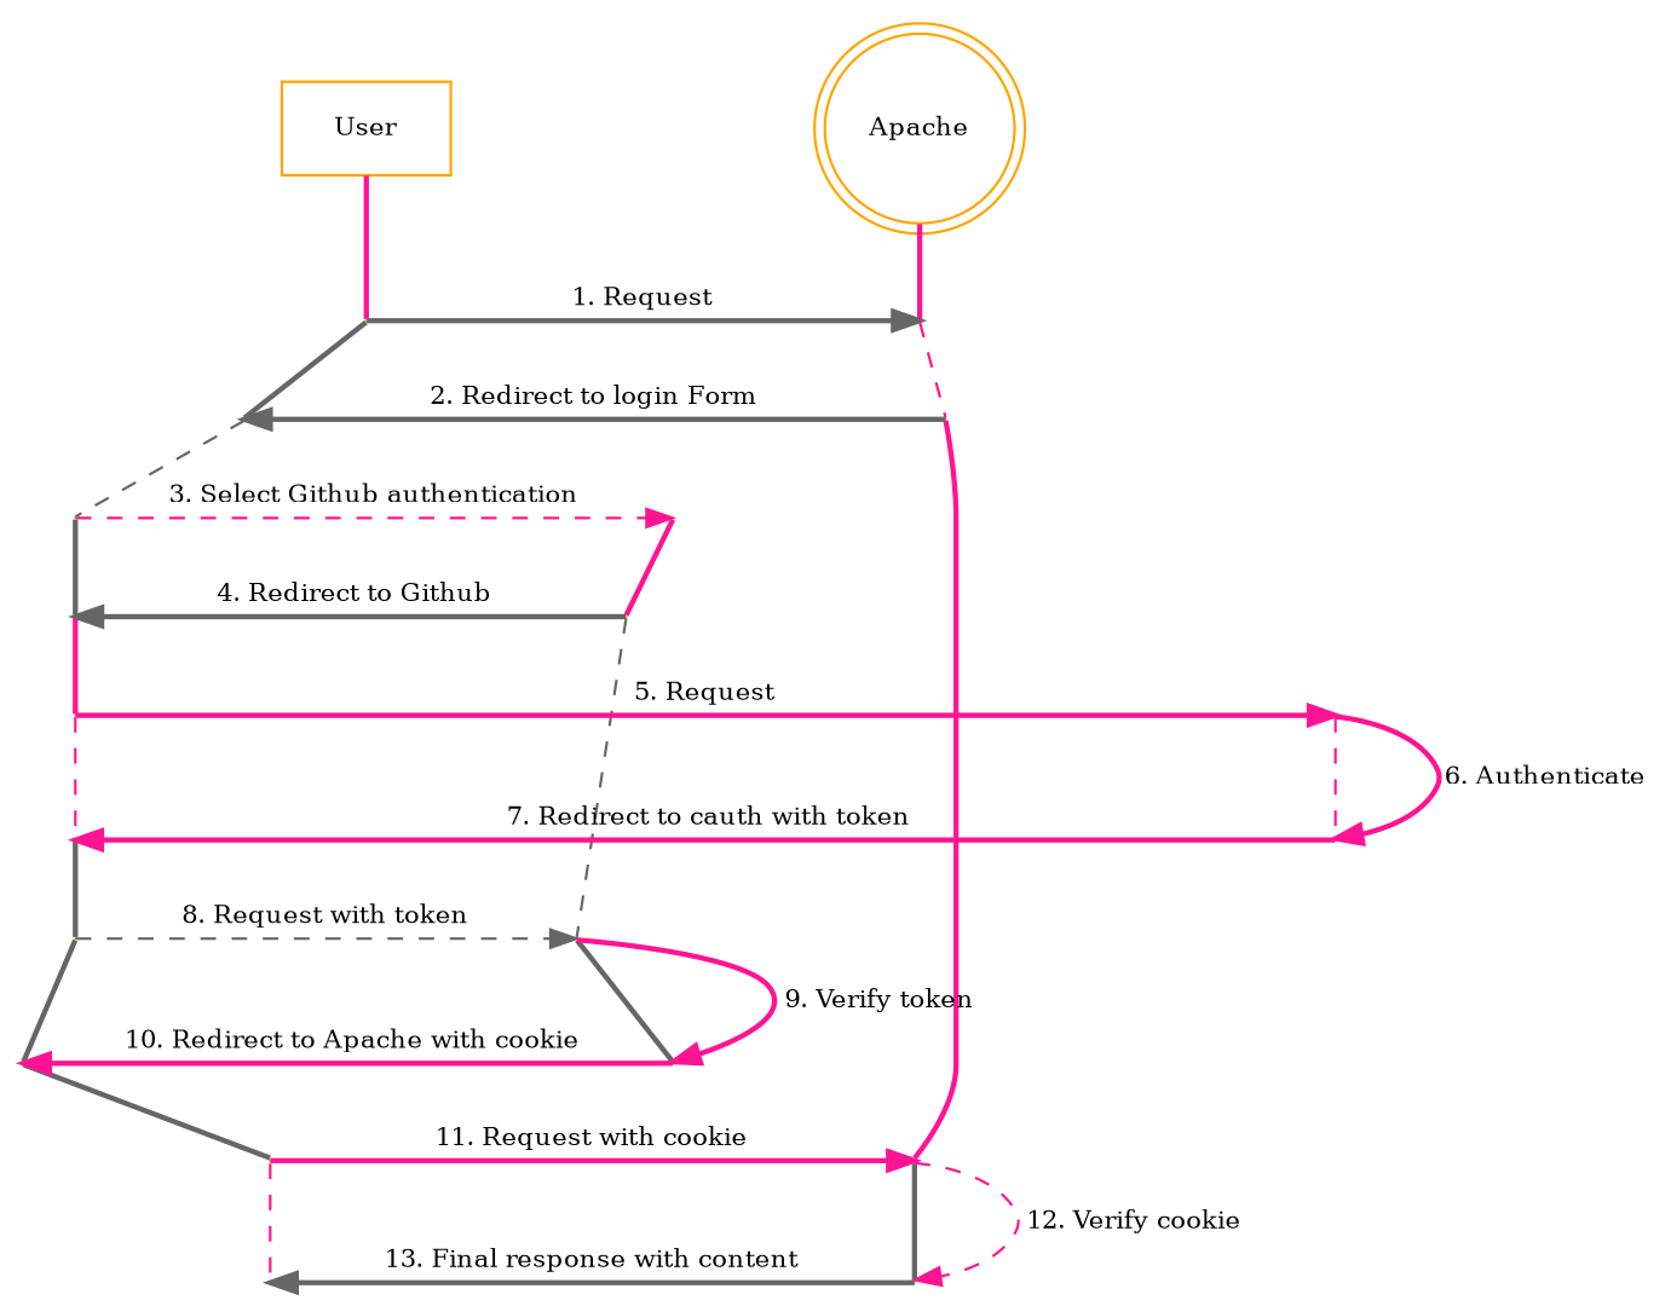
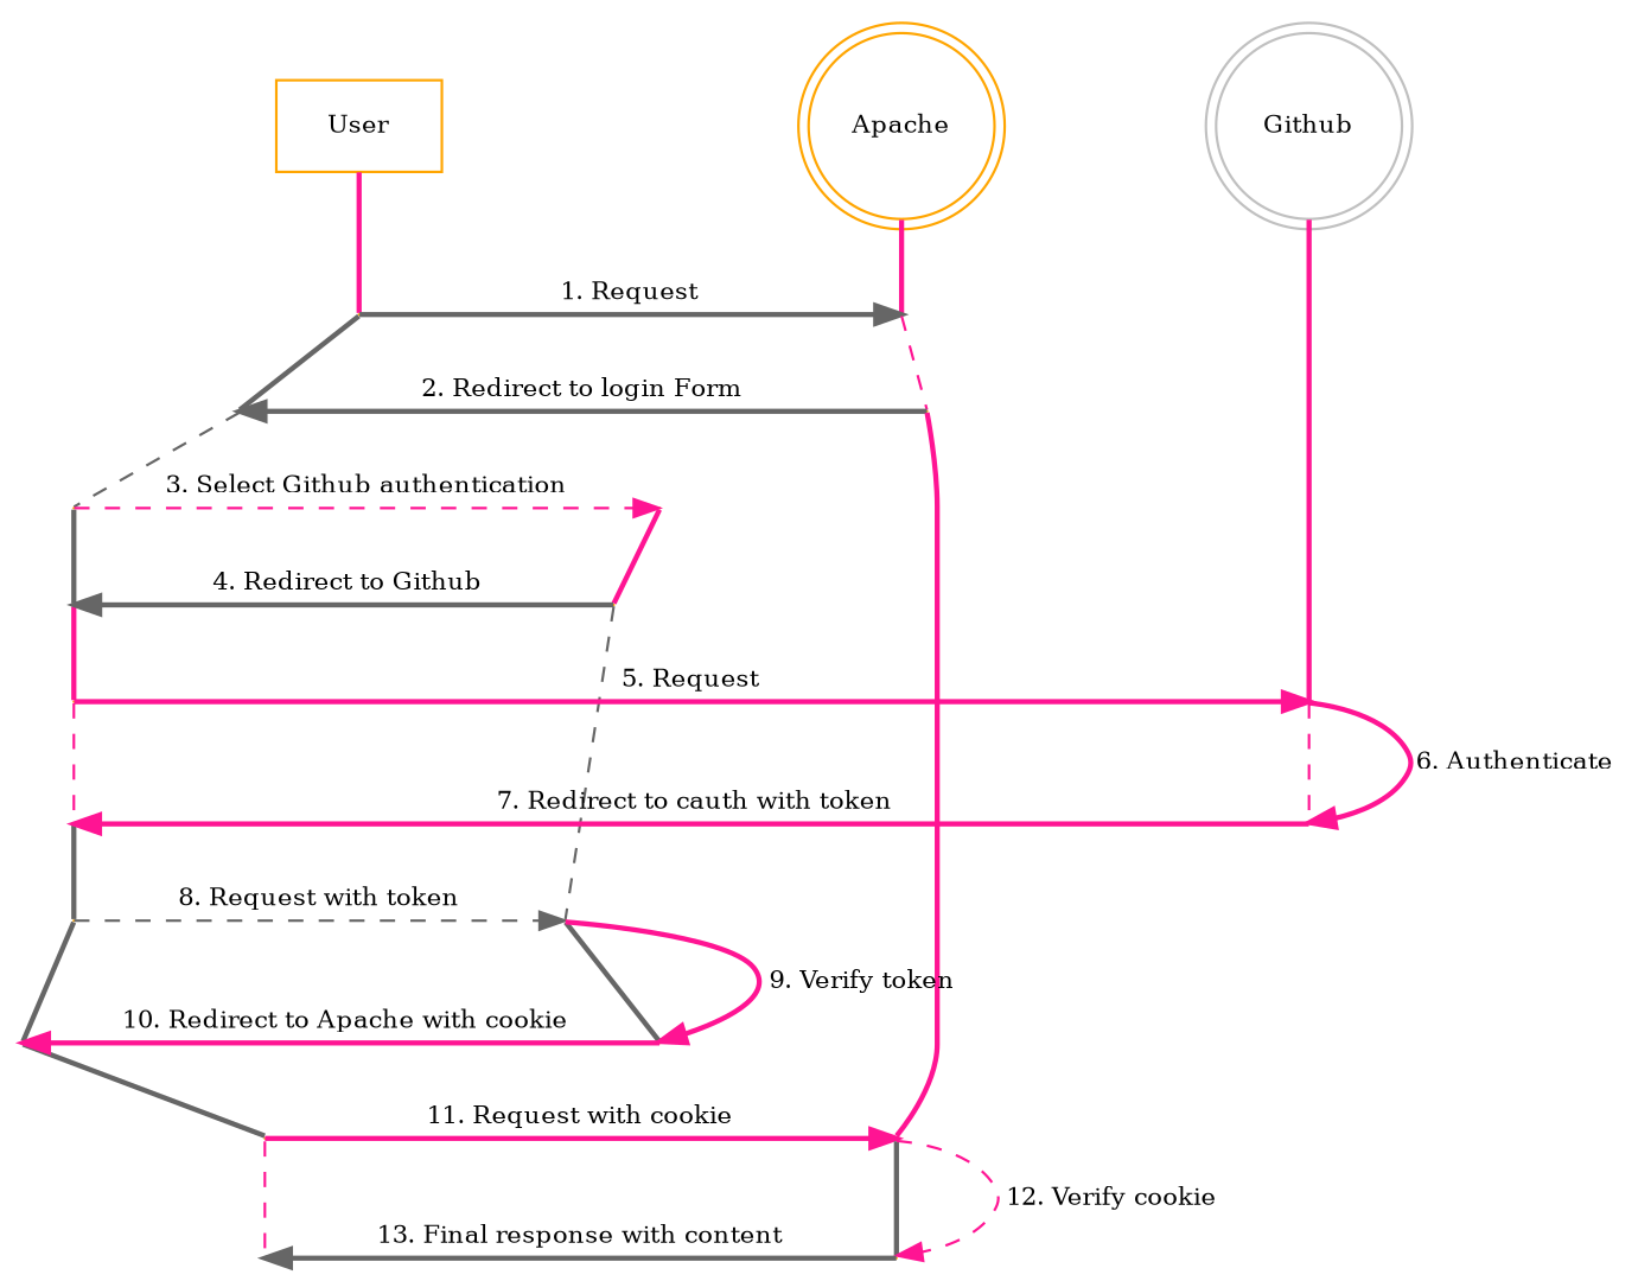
  digraph {
    nodesep=1.0
    node [color=orange fontsize=10 shape=point]
    edge [fontsize=10 style=bold color=deeppink dir=none]
    User [shape=box width=0.9]
    Apache [shape=doublecircle width=0.9]
+   Github [color=gray shape=doublecircle width=0.9]
    u1 [width=0.0]
    a1 [width=0.0]
    u2 [width=0.0]
    a2 [width=0.0]
    u3 [width=0.0]
    c3 [width=0.0]
    u4 [width=0.0]
    c4 [width=0.0]
    u5 [width=0.0]
    g5 [width=0.0]
    u6 [width=0.0]
    g6 [width=0.0]
    u7 [width=0.0]
    c7 [width=0.0]
    u9 [width=0.0]
    a9 [width=0.0]
    u10 [width=0.0]
    a10 [width=0.0]
    u8 [width=0.0]
    c8 [width=0.0]
    subgraph sub_1 {
      rank=same
      User
      Apache
+     Github
    }
    subgraph sub_2 {
      rank=same
      u1
      a1
    }
    subgraph sub_3 {
      rank=same
      u2
      a2
    }
    subgraph sub_4 {
      rank=same
      u3
      c3
    }
    subgraph sub_5 {
      rank=same
      u4
      c4
    }
    subgraph sub_6 {
      rank=same
      u5
      g5
    }
    subgraph sub_7 {
      rank=same
      u6
      g6
    }
    subgraph sub_8 {
      rank=same
      u7
      c7
    }
    subgraph sub_9 {
      rank=same
      u6
      g6
    }
    subgraph sub_10 {
      rank=same
      u9
      a9
    }
    subgraph sub_11 {
      rank=same
      u10
      a10
    }
    User -> Apache [style=invis color="" dir=""]
    User -> u1
    Apache -> a1
+   Github -> g5
    u1 -> a1 [color=gray40 dir=forward label="1. Request"]
    u1 -> u2 [color=gray40]
    a1 -> a2 [style=dashed]
    u2 -> u3 [color=gray40 style=dashed]
    a2 -> u2 [color=gray40 constraint=False dir=forward label="2. Redirect to login Form"]
    a2 -> a9
    u3 -> c3 [dir=forward label="3. Select Github authentication" style=dashed]
    u3 -> u4 [color=gray40]
    c3 -> c4
    u4 -> u5
    c4 -> u4 [color=gray40 constraint=False dir=forward label=" 4. Redirect to Github"]
    c4 -> c7 [color=gray40 style=dashed]
    u5 -> g5 [dir=forward label="5. Request"]
    u5 -> u6 [style=dashed]
    g5 -> g6 [style=dashed]
    g5 -> g6 [constraint=False dir=forward label=" 6. Authenticate"]
    u6 -> u7 [color=gray40]
    g6 -> u6 [constraint=False dir=forward label=" 7. Redirect to cauth with token"]
    u7 -> c7 [color=gray40 dir=forward label="8. Request with token" style=dashed]
    u7 -> u8 [color=gray40]
    c7 -> c8 [color=gray40]
    c7 -> c8 [constraint=False dir=forward label=" 9. Verify token"]
    u9 -> a9 [dir=forward label="11. Request with cookie"]
    u9 -> u10 [style=dashed]
    a9 -> a10 [color=gray40]
    a9 -> a10 [constraint=False dir=forward label=" 12. Verify cookie" style=dashed]
    a10 -> u10 [color=gray40 constraint=False dir=forward label="13. Final response with content"]
    u8 -> u9 [color=gray40]
    c8 -> u8 [constraint=False dir=forward label=" 10. Redirect to Apache with cookie"]
  }
